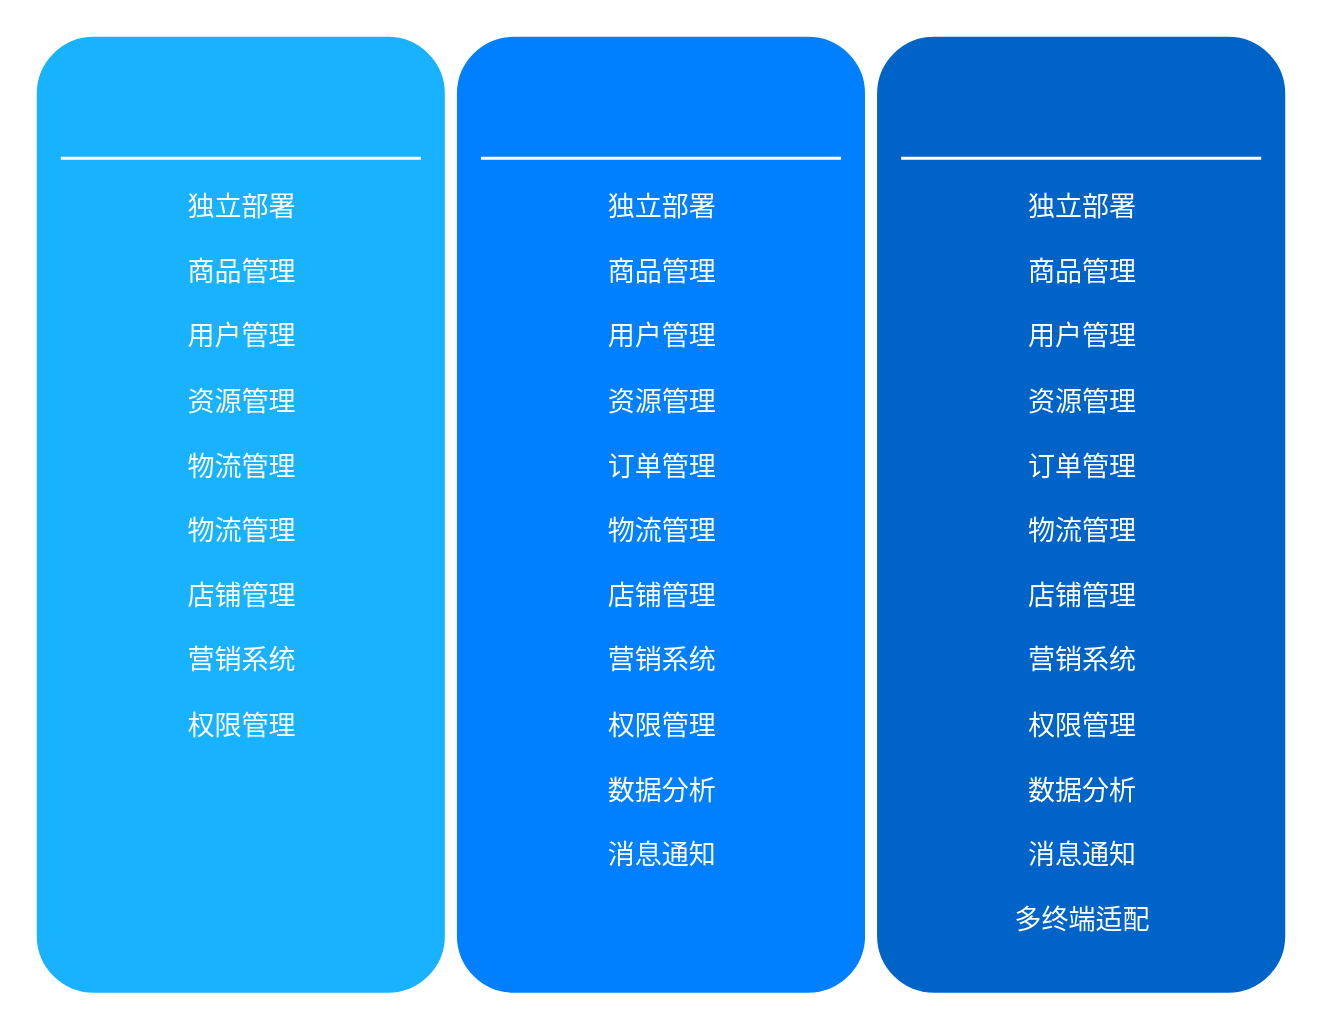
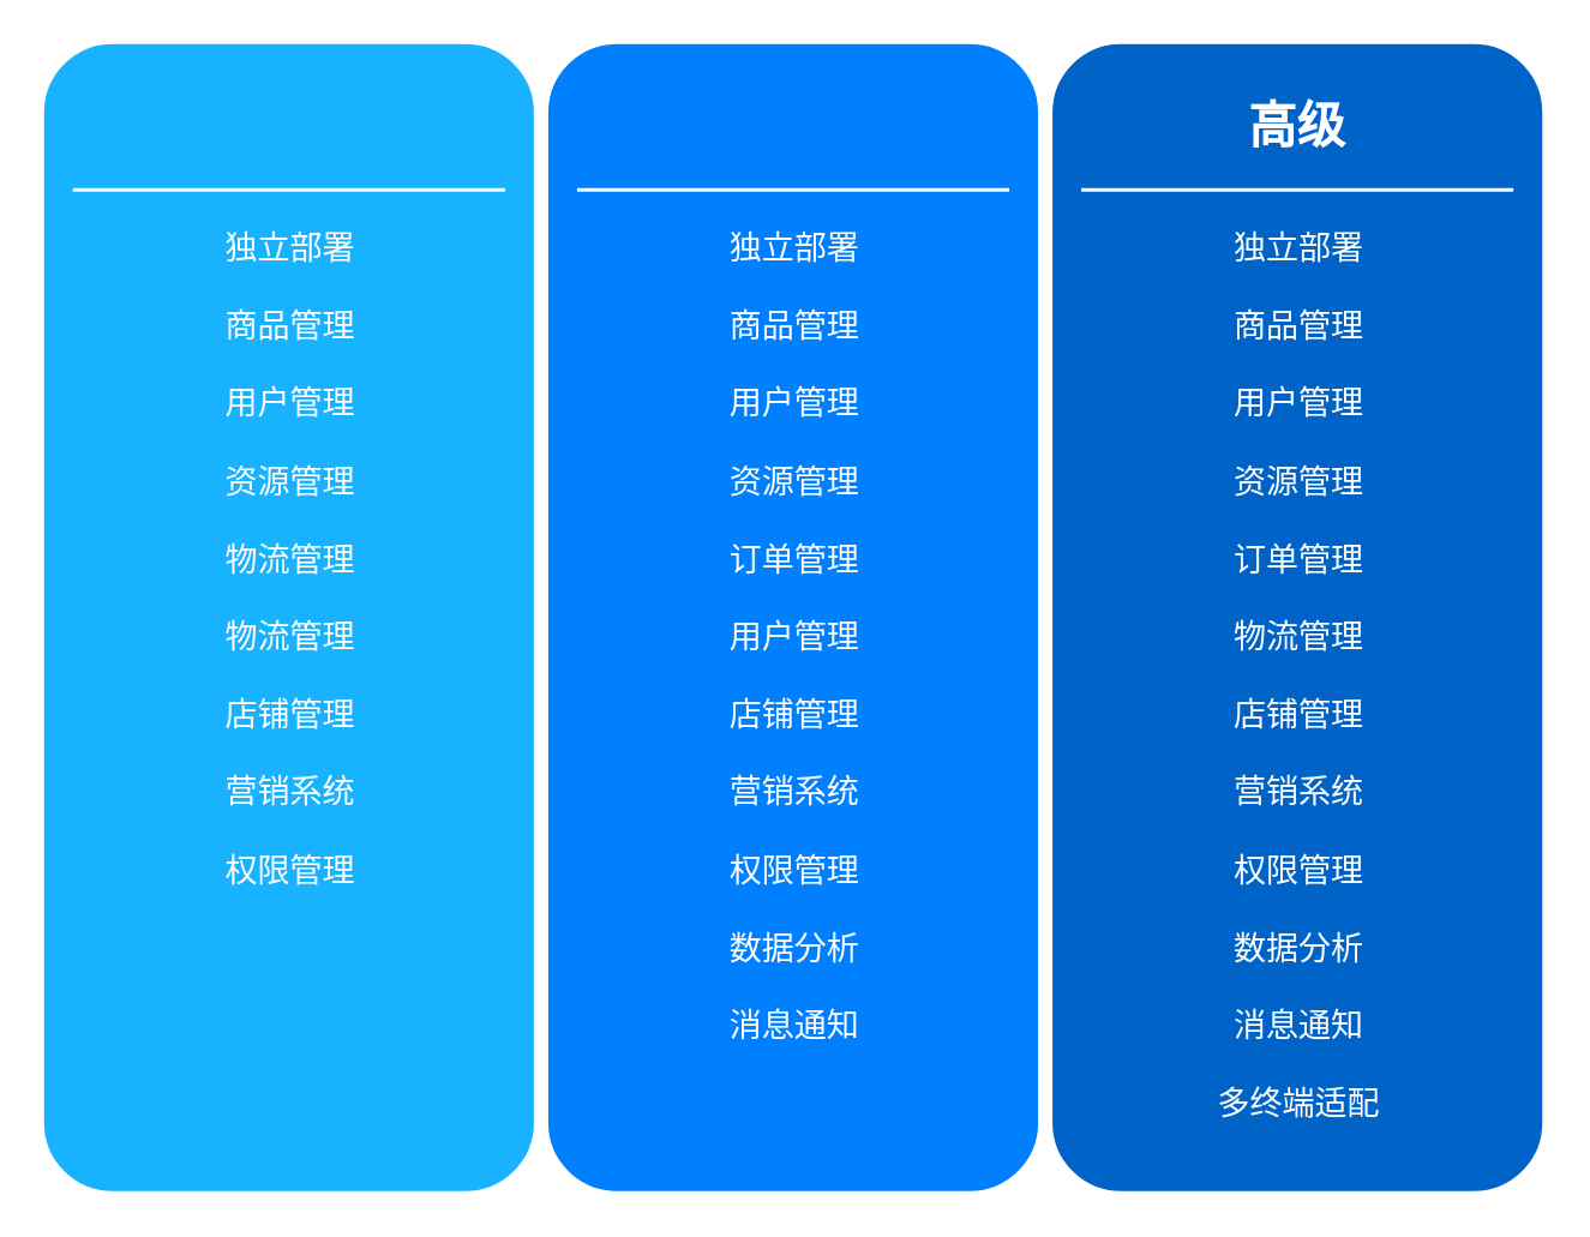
  <mxCell id="0" />
  <mxCell id="1" parent="0" />
  <mxCell id="2" value="" style="whiteSpace=wrap;html=1;rounded=1;shadow=0;strokeWidth=8;fontSize=20;align=center;fillColor=#19b2ff;strokeColor=#FFFFFF;" parent="1" vertex="1"><mxGeometry x="20" y="20" width="280" height="645" as="geometry" /></mxCell>
  <mxCell id="3" value="" style="line;strokeWidth=2;html=1;rounded=0;shadow=0;fontSize=27;align=center;fillColor=none;strokeColor=#FFFFFF;" parent="1" vertex="1"><mxGeometry x="40" y="100" width="240" height="10" as="geometry" /></mxCell>
  <mxCell id="4" value="" style="whiteSpace=wrap;html=1;rounded=1;shadow=0;strokeWidth=8;fontSize=20;align=center;fillColor=#007fff;strokeColor=#FFFFFF;" parent="1" vertex="1"><mxGeometry x="300" y="20" width="280" height="645" as="geometry" /></mxCell>
  <mxCell id="5" value="" style="line;strokeWidth=2;html=1;rounded=0;shadow=0;fontSize=27;align=center;fillColor=none;strokeColor=#FFFFFF;" parent="1" vertex="1"><mxGeometry x="320" y="100" width="240" height="10" as="geometry" /></mxCell>
  <mxCell id="6" value="" style="whiteSpace=wrap;html=1;rounded=1;shadow=0;strokeWidth=8;fontSize=20;align=center;fillColor=#0063C7;strokeColor=#FFFFFF;" parent="1" vertex="1"><mxGeometry x="580" y="20" width="280" height="645" as="geometry" /></mxCell>
+ <mxCell id="7" value="高级" style="text;html=1;strokeColor=none;fillColor=none;align=center;verticalAlign=middle;whiteSpace=wrap;rounded=0;shadow=0;fontSize=27;fontColor=#FFFFFF;fontStyle=1" parent="1" vertex="1"><mxGeometry x="580" y="40" width="280" height="60" as="geometry" /></mxCell>
  <mxCell id="8" value="" style="line;strokeWidth=2;html=1;rounded=0;shadow=0;fontSize=27;align=center;fillColor=none;strokeColor=#FFFFFF;" parent="1" vertex="1"><mxGeometry x="600" y="100" width="240" height="10" as="geometry" /></mxCell>
  <mxCell id="9" value="独立部署&lt;br style=&quot;border-color: var(--border-color); font-size: 18px;&quot;&gt;&lt;br style=&quot;border-color: var(--border-color); font-size: 18px;&quot;&gt;商品管理&lt;br&gt;&lt;br&gt;用户管理&lt;br style=&quot;border-color: var(--border-color);&quot;&gt;&lt;br style=&quot;border-color: var(--border-color);&quot;&gt;资源管理&lt;br style=&quot;border-color: var(--border-color); font-size: 18px;&quot;&gt;&lt;br style=&quot;border-color: var(--border-color); font-size: 18px;&quot;&gt;物流管理&lt;br&gt;&lt;br style=&quot;border-color: var(--border-color);&quot;&gt;物流管理&lt;br style=&quot;border-color: var(--border-color); font-size: 18px;&quot;&gt;&lt;br style=&quot;border-color: var(--border-color); font-size: 18px;&quot;&gt;店铺管理&lt;br style=&quot;border-color: var(--border-color); font-size: 18px;&quot;&gt;&lt;br&gt;营销系统&lt;br style=&quot;border-color: var(--border-color);&quot;&gt;&lt;br style=&quot;border-color: var(--border-color); font-size: 18px;&quot;&gt;权限管理&lt;div&gt;&lt;br&gt;&lt;/div&gt;" style="text;html=1;strokeColor=none;fillColor=none;align=center;verticalAlign=top;whiteSpace=wrap;rounded=0;shadow=0;fontSize=18;fontColor=#FFFFFF;" parent="1" vertex="1"><mxGeometry x="21" y="121" width="280" height="295" as="geometry" /></mxCell>
- <mxCell id="10" value="独立部署&lt;br style=&quot;border-color: var(--border-color); font-size: 18px;&quot;&gt;&lt;br style=&quot;border-color: var(--border-color); font-size: 18px;&quot;&gt;商品管理&lt;br&gt;&lt;br&gt;用户管理&lt;br style=&quot;border-color: var(--border-color);&quot;&gt;&lt;br style=&quot;border-color: var(--border-color);&quot;&gt;资源管理&lt;br style=&quot;border-color: var(--border-color); font-size: 18px;&quot;&gt;&lt;br style=&quot;border-color: var(--border-color); font-size: 18px;&quot;&gt;订单管理&lt;br&gt;&lt;br style=&quot;border-color: var(--border-color);&quot;&gt;物流管理&lt;br style=&quot;border-color: var(--border-color); font-size: 18px;&quot;&gt;&lt;br&gt;店铺管理&lt;br&gt;&lt;br&gt;营销系统&lt;br style=&quot;border-color: var(--border-color);&quot;&gt;&lt;br style=&quot;border-color: var(--border-color); font-size: 18px;&quot;&gt;权限管理&lt;br style=&quot;font-size: 18px;&quot;&gt;&lt;br style=&quot;font-size: 18px;&quot;&gt;数据分析&lt;br&gt;&lt;br&gt;消息通知" style="text;html=1;strokeColor=none;fillColor=none;align=center;verticalAlign=top;whiteSpace=wrap;rounded=0;shadow=0;fontSize=18;fontColor=#FFFFFF;" parent="1" vertex="1"><mxGeometry x="301" y="121" width="280" height="295" as="geometry" /></mxCell>
+ <mxCell id="10" value="独立部署&lt;br style=&quot;border-color: var(--border-color); font-size: 18px;&quot;&gt;&lt;br style=&quot;border-color: var(--border-color); font-size: 18px;&quot;&gt;商品管理&lt;br&gt;&lt;br&gt;用户管理&lt;br style=&quot;border-color: var(--border-color);&quot;&gt;&lt;br style=&quot;border-color: var(--border-color);&quot;&gt;资源管理&lt;br style=&quot;border-color: var(--border-color); font-size: 18px;&quot;&gt;&lt;br style=&quot;border-color: var(--border-color); font-size: 18px;&quot;&gt;订单管理&lt;br&gt;&lt;br style=&quot;border-color: var(--border-color);&quot;&gt;用户管理&lt;br style=&quot;border-color: var(--border-color); font-size: 18px;&quot;&gt;&lt;br&gt;店铺管理&lt;br&gt;&lt;br&gt;营销系统&lt;br style=&quot;border-color: var(--border-color);&quot;&gt;&lt;br style=&quot;border-color: var(--border-color); font-size: 18px;&quot;&gt;权限管理&lt;br style=&quot;font-size: 18px;&quot;&gt;&lt;br style=&quot;font-size: 18px;&quot;&gt;数据分析&lt;br&gt;&lt;br&gt;消息通知" style="text;html=1;strokeColor=none;fillColor=none;align=center;verticalAlign=top;whiteSpace=wrap;rounded=0;shadow=0;fontSize=18;fontColor=#FFFFFF;" parent="1" vertex="1"><mxGeometry x="301" y="121" width="280" height="295" as="geometry" /></mxCell>
  <mxCell id="11" value="独立部署&lt;br style=&quot;border-color: var(--border-color); font-size: 18px;&quot;&gt;&lt;br style=&quot;border-color: var(--border-color); font-size: 18px;&quot;&gt;商品管理&lt;br&gt;&lt;br&gt;用户管理&lt;br&gt;&lt;br&gt;资源管理&lt;br style=&quot;border-color: var(--border-color); font-size: 18px;&quot;&gt;&lt;br style=&quot;border-color: var(--border-color); font-size: 18px;&quot;&gt;订单管理&lt;br&gt;&lt;br&gt;物流管理&lt;br style=&quot;border-color: var(--border-color); font-size: 18px;&quot;&gt;&lt;br style=&quot;border-color: var(--border-color); font-size: 18px;&quot;&gt;店铺管理&lt;br style=&quot;border-color: var(--border-color);&quot;&gt;&lt;br&gt;营销系统&lt;br style=&quot;border-color: var(--border-color); font-size: 18px;&quot;&gt;&lt;br style=&quot;border-color: var(--border-color); font-size: 18px;&quot;&gt;权限管理&lt;br style=&quot;font-size: 18px;&quot;&gt;&lt;br style=&quot;font-size: 18px;&quot;&gt;数据分析&lt;br&gt;&lt;br&gt;消息通知&lt;br style=&quot;border-color: var(--border-color);&quot;&gt;&lt;br&gt;多终端适配&lt;div&gt;&lt;br&gt;&lt;/div&gt;" style="text;html=1;strokeColor=none;fillColor=none;align=center;verticalAlign=top;whiteSpace=wrap;rounded=0;shadow=0;fontSize=18;fontColor=#FFFFFF;" parent="1" vertex="1"><mxGeometry x="581" y="121" width="280" height="294" as="geometry" /></mxCell>
